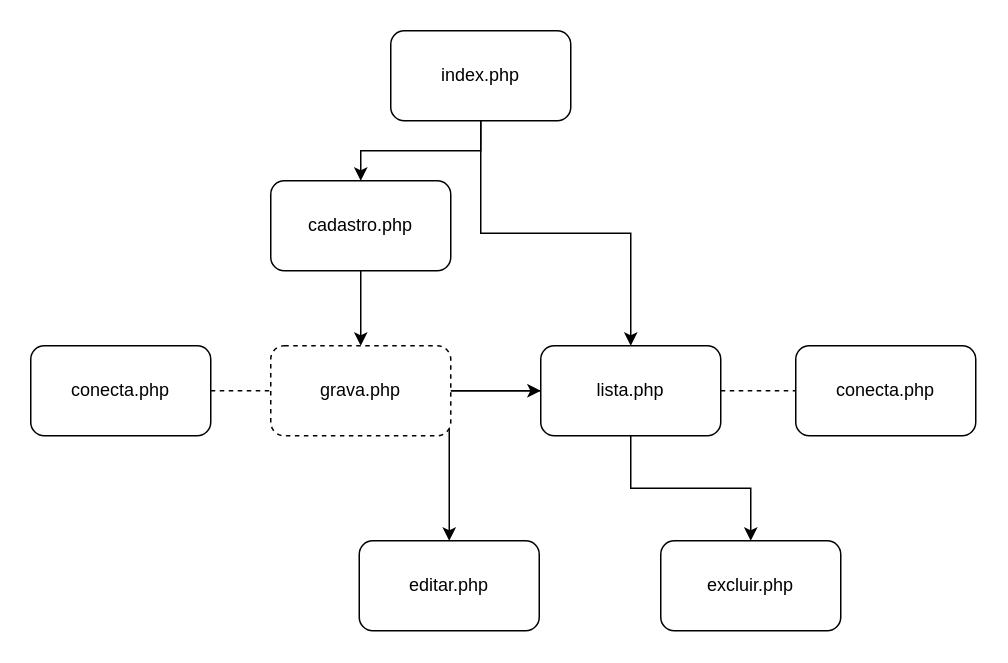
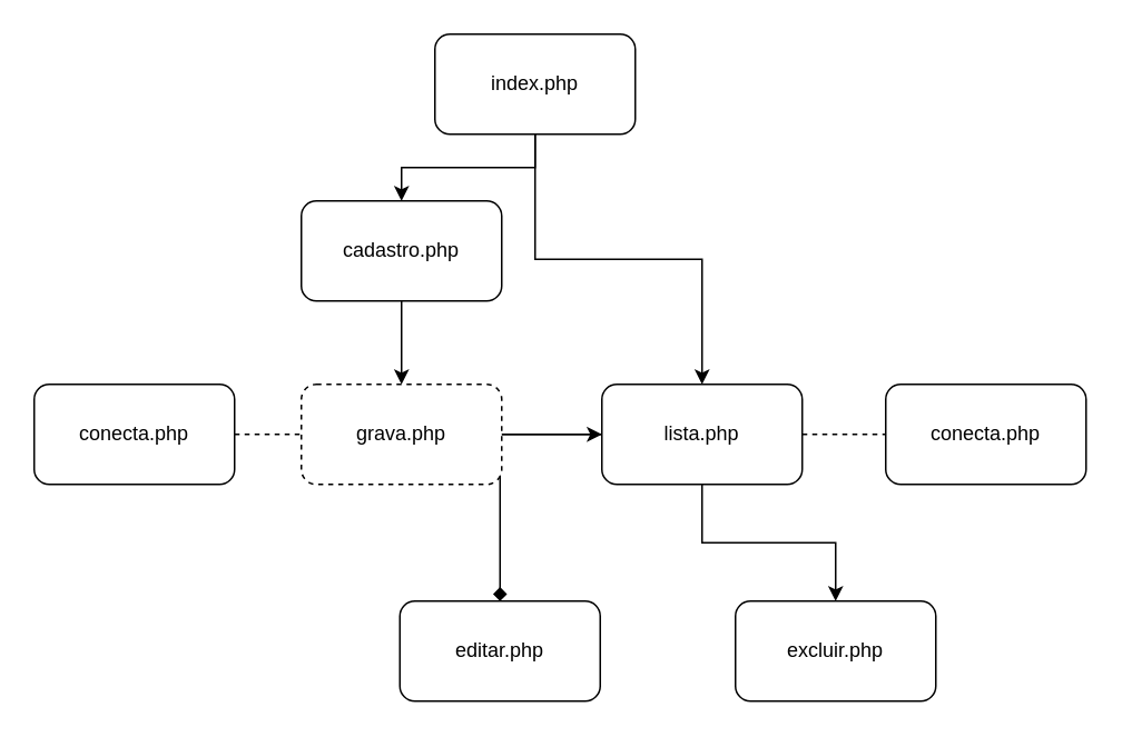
  <mxCell id="0" />
  <mxCell id="1" parent="0" />
  <mxCell id="2" style="edgeStyle=orthogonalEdgeStyle;rounded=0;orthogonalLoop=1;jettySize=auto;html=1;entryX=0.5;entryY=0;entryDx=0;entryDy=0;" edge="1" parent="1" source="4" target="6"><mxGeometry relative="1" as="geometry" /></mxCell>
  <mxCell id="3" style="edgeStyle=orthogonalEdgeStyle;rounded=0;orthogonalLoop=1;jettySize=auto;html=1;entryX=0.5;entryY=0;entryDx=0;entryDy=0;" edge="1" parent="1" source="4" target="9"><mxGeometry relative="1" as="geometry" /></mxCell>
  <mxCell id="4" value="index.php" style="rounded=1;whiteSpace=wrap;html=1;" vertex="1" parent="1"><mxGeometry x="260" y="20" width="120" height="60" as="geometry" /></mxCell>
  <mxCell id="5" style="edgeStyle=orthogonalEdgeStyle;rounded=0;orthogonalLoop=1;jettySize=auto;html=1;" edge="1" parent="1" source="6" target="11"><mxGeometry relative="1" as="geometry" /></mxCell>
  <mxCell id="6" value="cadastro.php" style="rounded=1;whiteSpace=wrap;html=1;" vertex="1" parent="1"><mxGeometry x="180" y="120" width="120" height="60" as="geometry" /></mxCell>
  <mxCell id="7" style="edgeStyle=orthogonalEdgeStyle;rounded=0;orthogonalLoop=1;jettySize=auto;html=1;" edge="1" parent="1" source="9" target="17"><mxGeometry relative="1" as="geometry" /></mxCell>
- <mxCell id="8" style="edgeStyle=orthogonalEdgeStyle;rounded=0;orthogonalLoop=1;jettySize=auto;html=1;" edge="1" parent="1" source="9" target="16"><mxGeometry relative="1" as="geometry" /></mxCell>
+ <mxCell id="8" style="edgeStyle=orthogonalEdgeStyle;rounded=0;orthogonalLoop=1;jettySize=auto;html=1;endArrow=diamond;" edge="1" parent="1" source="9" target="16"><mxGeometry relative="1" as="geometry" /></mxCell>
  <mxCell id="9" value="lista.php" style="rounded=1;whiteSpace=wrap;html=1;" vertex="1" parent="1"><mxGeometry x="360" y="230" width="120" height="60" as="geometry" /></mxCell>
  <mxCell id="10" style="edgeStyle=orthogonalEdgeStyle;rounded=0;orthogonalLoop=1;jettySize=auto;html=1;" edge="1" parent="1" source="11" target="9"><mxGeometry relative="1" as="geometry" /></mxCell>
  <mxCell id="11" value="grava.php" style="rounded=1;whiteSpace=wrap;html=1;dashed=1;" vertex="1" parent="1"><mxGeometry x="180" y="230" width="120" height="60" as="geometry" /></mxCell>
  <mxCell id="12" value="conecta.php" style="rounded=1;whiteSpace=wrap;html=1;" vertex="1" parent="1"><mxGeometry x="20" y="230" width="120" height="60" as="geometry" /></mxCell>
  <mxCell id="13" value="" style="endArrow=none;dashed=1;html=1;rounded=0;entryX=0;entryY=0.5;entryDx=0;entryDy=0;" edge="1" parent="1" source="12" target="11"><mxGeometry width="50" height="50" relative="1" as="geometry"><mxPoint x="420" y="280" as="sourcePoint" /><mxPoint x="470" y="230" as="targetPoint" /></mxGeometry></mxCell>
  <mxCell id="14" value="conecta.php" style="rounded=1;whiteSpace=wrap;html=1;" vertex="1" parent="1"><mxGeometry x="530" y="230" width="120" height="60" as="geometry" /></mxCell>
  <mxCell id="15" value="" style="endArrow=none;dashed=1;html=1;rounded=0;exitX=1;exitY=0.5;exitDx=0;exitDy=0;" edge="1" parent="1" source="9" target="14"><mxGeometry width="50" height="50" relative="1" as="geometry"><mxPoint x="150" y="270" as="sourcePoint" /><mxPoint x="190" y="270" as="targetPoint" /></mxGeometry></mxCell>
  <mxCell id="16" value="editar.php" style="rounded=1;whiteSpace=wrap;html=1;" vertex="1" parent="1"><mxGeometry x="239" y="360" width="120" height="60" as="geometry" /></mxCell>
  <mxCell id="17" value="excluir.php" style="rounded=1;whiteSpace=wrap;html=1;" vertex="1" parent="1"><mxGeometry x="440" y="360" width="120" height="60" as="geometry" /></mxCell>
